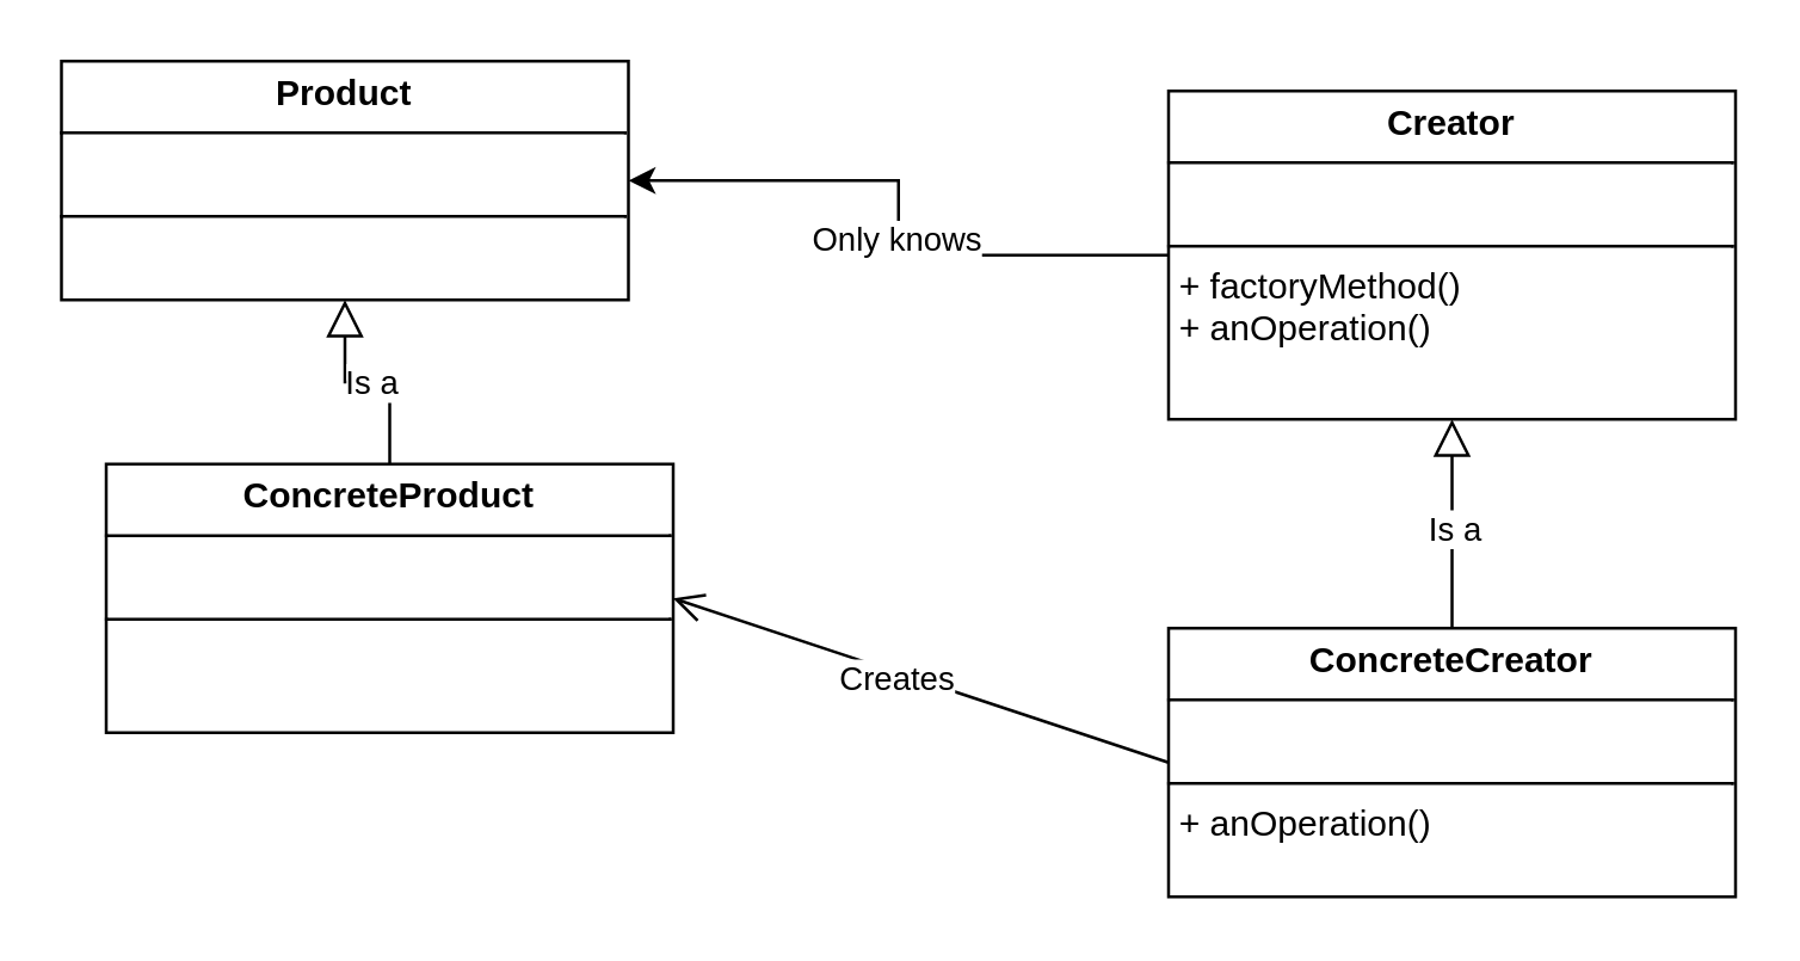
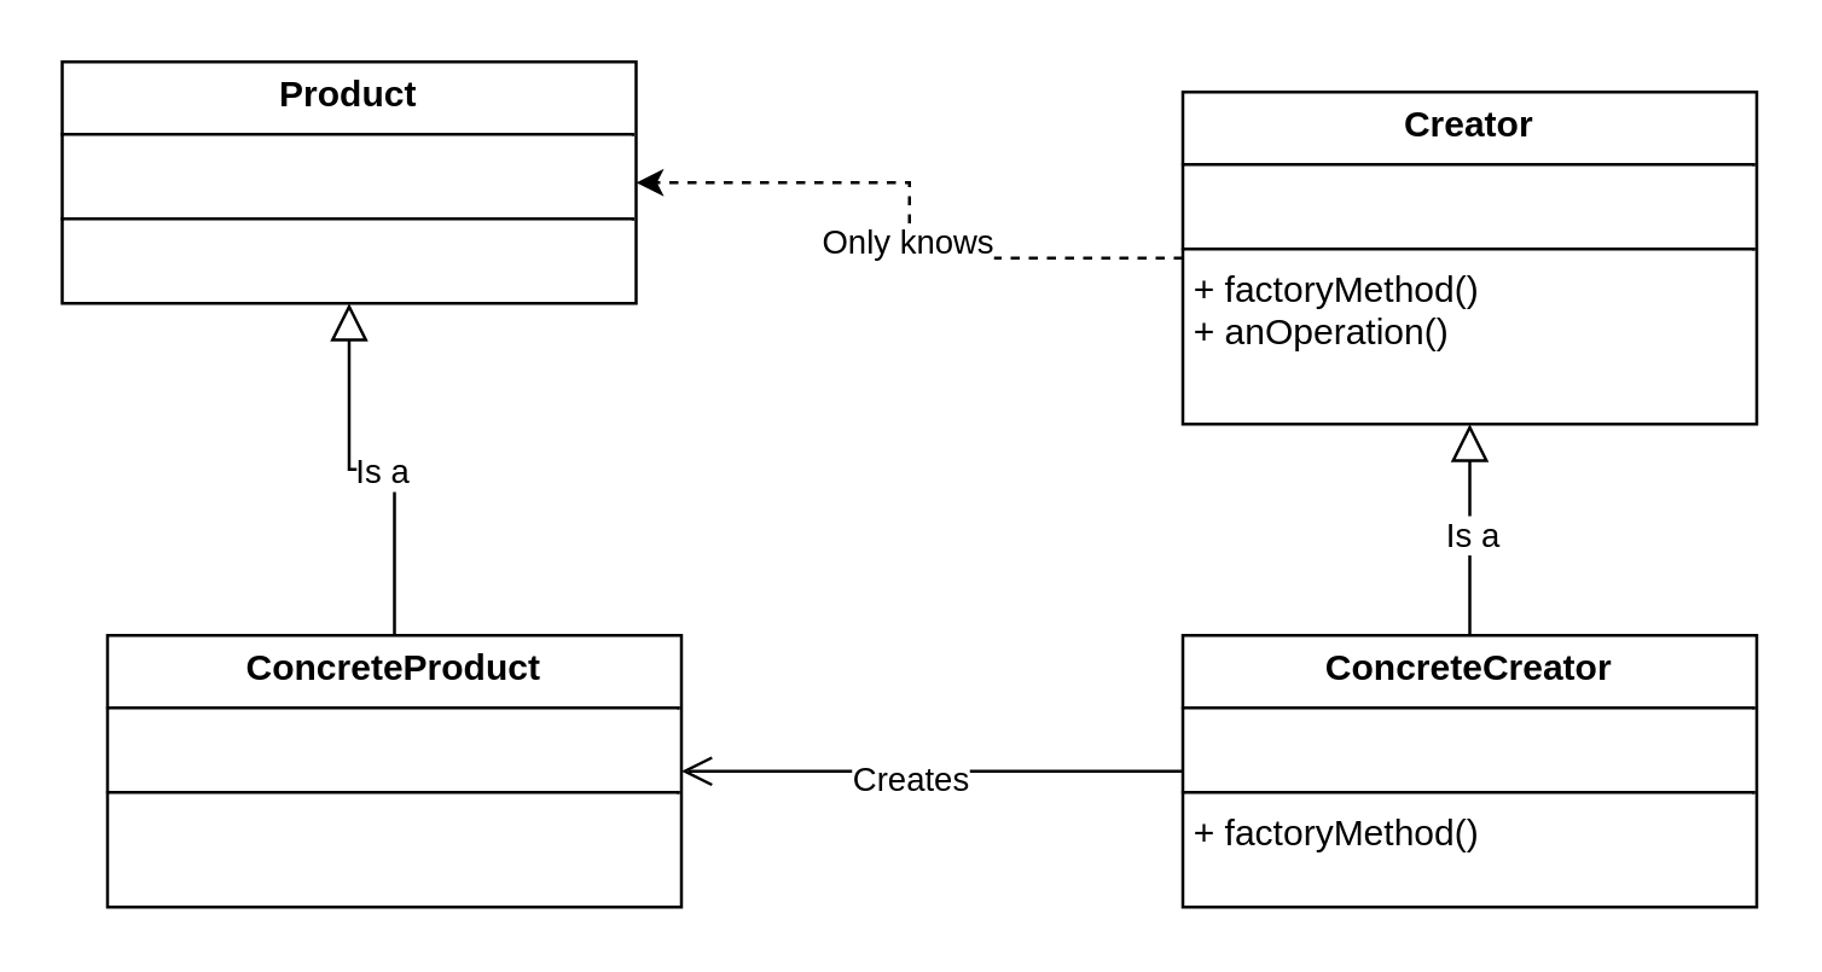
  <mxCell id="0" />
  <mxCell id="1" parent="0" />
- <mxCell id="2" style="edgeStyle=orthogonalEdgeStyle;rounded=0;orthogonalLoop=1;jettySize=auto;html=1;entryX=1;entryY=0.5;entryDx=0;entryDy=0;dashed=0;" edge="1" parent="1" source="4" target="8"><mxGeometry relative="1" as="geometry" /></mxCell>
+ <mxCell id="2" style="edgeStyle=orthogonalEdgeStyle;rounded=0;orthogonalLoop=1;jettySize=auto;html=1;entryX=1;entryY=0.5;entryDx=0;entryDy=0;dashed=1;" edge="1" parent="1" source="4" target="8"><mxGeometry relative="1" as="geometry" /></mxCell>
  <mxCell id="3" value="Only knows" style="edgeLabel;html=1;align=center;verticalAlign=middle;resizable=0;points=[];" vertex="1" connectable="0" parent="2"><mxGeometry x="-0.072" y="1" relative="1" as="geometry"><mxPoint as="offset" /></mxGeometry></mxCell>
  <mxCell id="4" value="&lt;p style=&quot;margin:0px;margin-top:4px;text-align:center;&quot;&gt;&lt;b&gt;Creator&lt;/b&gt;&lt;/p&gt;&lt;hr size=&quot;1&quot; style=&quot;border-style:solid;&quot;&gt;&lt;p style=&quot;margin:0px;margin-left:4px;&quot;&gt;&lt;br&gt;&lt;/p&gt;&lt;hr size=&quot;1&quot; style=&quot;border-style:solid;&quot;&gt;&lt;p style=&quot;margin:0px;margin-left:4px;&quot;&gt;+ factoryMethod()&lt;br&gt;+ anOperation()&lt;/p&gt;" style="verticalAlign=top;align=left;overflow=fill;html=1;whiteSpace=wrap;" vertex="1" parent="1"><mxGeometry x="391" y="30" width="190" height="110" as="geometry" /></mxCell>
- <mxCell id="5" value="&lt;p style=&quot;margin:0px;margin-top:4px;text-align:center;&quot;&gt;&lt;b&gt;ConcreteCreator&lt;/b&gt;&lt;/p&gt;&lt;hr size=&quot;1&quot; style=&quot;border-style:solid;&quot;&gt;&lt;p style=&quot;margin:0px;margin-left:4px;&quot;&gt;&lt;br&gt;&lt;/p&gt;&lt;hr size=&quot;1&quot; style=&quot;border-style:solid;&quot;&gt;&lt;p style=&quot;margin:0px;margin-left:4px;&quot;&gt;+ anOperation()&lt;/p&gt;" style="verticalAlign=top;align=left;overflow=fill;html=1;whiteSpace=wrap;" vertex="1" parent="1"><mxGeometry x="391" y="210" width="190" height="90" as="geometry" /></mxCell>
+ <mxCell id="5" value="&lt;p style=&quot;margin:0px;margin-top:4px;text-align:center;&quot;&gt;&lt;b&gt;ConcreteCreator&lt;/b&gt;&lt;/p&gt;&lt;hr size=&quot;1&quot; style=&quot;border-style:solid;&quot;&gt;&lt;p style=&quot;margin:0px;margin-left:4px;&quot;&gt;&lt;br&gt;&lt;/p&gt;&lt;hr size=&quot;1&quot; style=&quot;border-style:solid;&quot;&gt;&lt;p style=&quot;margin:0px;margin-left:4px;&quot;&gt;+ factoryMethod()&lt;/p&gt;" style="verticalAlign=top;align=left;overflow=fill;html=1;whiteSpace=wrap;" vertex="1" parent="1"><mxGeometry x="391" y="210" width="190" height="90" as="geometry" /></mxCell>
  <mxCell id="6" style="edgeStyle=orthogonalEdgeStyle;rounded=0;orthogonalLoop=1;jettySize=auto;html=1;entryX=0.5;entryY=1;entryDx=0;entryDy=0;endSize=10;endArrow=block;endFill=0;exitX=0.5;exitY=0;exitDx=0;exitDy=0;" edge="1" parent="1" source="5" target="4"><mxGeometry relative="1" as="geometry"><mxPoint x="453" y="190" as="sourcePoint" /><mxPoint x="331" y="140" as="targetPoint" /></mxGeometry></mxCell>
  <mxCell id="7" value="Is a" style="edgeLabel;html=1;align=center;verticalAlign=middle;resizable=0;points=[];" vertex="1" connectable="0" parent="6"><mxGeometry x="-0.038" relative="1" as="geometry"><mxPoint as="offset" /></mxGeometry></mxCell>
  <mxCell id="8" value="&lt;p style=&quot;margin:0px;margin-top:4px;text-align:center;&quot;&gt;&lt;b&gt;Product&lt;/b&gt;&lt;/p&gt;&lt;hr size=&quot;1&quot; style=&quot;border-style:solid;&quot;&gt;&lt;p style=&quot;margin:0px;margin-left:4px;&quot;&gt;&lt;br&gt;&lt;/p&gt;&lt;hr size=&quot;1&quot; style=&quot;border-style:solid;&quot;&gt;&lt;p style=&quot;margin:0px;margin-left:4px;&quot;&gt;&lt;br&gt;&lt;/p&gt;" style="verticalAlign=top;align=left;overflow=fill;html=1;whiteSpace=wrap;" vertex="1" parent="1"><mxGeometry x="20" y="20" width="190" height="80" as="geometry" /></mxCell>
- <mxCell id="9" value="&lt;p style=&quot;margin:0px;margin-top:4px;text-align:center;&quot;&gt;&lt;b&gt;ConcreteProduct&lt;/b&gt;&lt;/p&gt;&lt;hr size=&quot;1&quot; style=&quot;border-style:solid;&quot;&gt;&lt;p style=&quot;margin:0px;margin-left:4px;&quot;&gt;&lt;br&gt;&lt;/p&gt;&lt;hr size=&quot;1&quot; style=&quot;border-style:solid;&quot;&gt;&lt;p style=&quot;margin:0px;margin-left:4px;&quot;&gt;&lt;br&gt;&lt;/p&gt;" style="verticalAlign=top;align=left;overflow=fill;html=1;whiteSpace=wrap;" vertex="1" parent="1"><mxGeometry x="35" y="155" width="190" height="90" as="geometry" /></mxCell>
+ <mxCell id="9" value="&lt;p style=&quot;margin:0px;margin-top:4px;text-align:center;&quot;&gt;&lt;b&gt;ConcreteProduct&lt;/b&gt;&lt;/p&gt;&lt;hr size=&quot;1&quot; style=&quot;border-style:solid;&quot;&gt;&lt;p style=&quot;margin:0px;margin-left:4px;&quot;&gt;&lt;br&gt;&lt;/p&gt;&lt;hr size=&quot;1&quot; style=&quot;border-style:solid;&quot;&gt;&lt;p style=&quot;margin:0px;margin-left:4px;&quot;&gt;&lt;br&gt;&lt;/p&gt;" style="verticalAlign=top;align=left;overflow=fill;html=1;whiteSpace=wrap;" vertex="1" parent="1"><mxGeometry x="35" y="210" width="190" height="90" as="geometry" /></mxCell>
  <mxCell id="10" style="edgeStyle=orthogonalEdgeStyle;rounded=0;orthogonalLoop=1;jettySize=auto;html=1;endSize=10;endArrow=block;endFill=0;exitX=0.5;exitY=0;exitDx=0;exitDy=0;entryX=0.5;entryY=1;entryDx=0;entryDy=0;" edge="1" parent="1" source="9" target="8"><mxGeometry relative="1" as="geometry"><mxPoint x="411" y="220" as="sourcePoint" /><mxPoint x="221" y="140" as="targetPoint" /></mxGeometry></mxCell>
  <mxCell id="11" value="Is a" style="edgeLabel;html=1;align=center;verticalAlign=middle;resizable=0;points=[];" vertex="1" connectable="0" parent="10"><mxGeometry x="-0.038" relative="1" as="geometry"><mxPoint as="offset" /></mxGeometry></mxCell>
  <mxCell id="12" value="" style="endArrow=open;startArrow=none;endFill=0;startFill=0;endSize=8;html=1;verticalAlign=bottom;labelBackgroundColor=none;strokeWidth=1;rounded=0;exitX=0;exitY=0.5;exitDx=0;exitDy=0;entryX=1;entryY=0.5;entryDx=0;entryDy=0;" edge="1" parent="1" source="5" target="9"><mxGeometry width="160" relative="1" as="geometry"><mxPoint x="241" y="180" as="sourcePoint" /><mxPoint x="401" y="180" as="targetPoint" /></mxGeometry></mxCell>
  <mxCell id="13" value="Creates" style="edgeLabel;html=1;align=center;verticalAlign=middle;resizable=0;points=[];" vertex="1" connectable="0" parent="12"><mxGeometry x="0.096" y="2" relative="1" as="geometry"><mxPoint as="offset" /></mxGeometry></mxCell>
